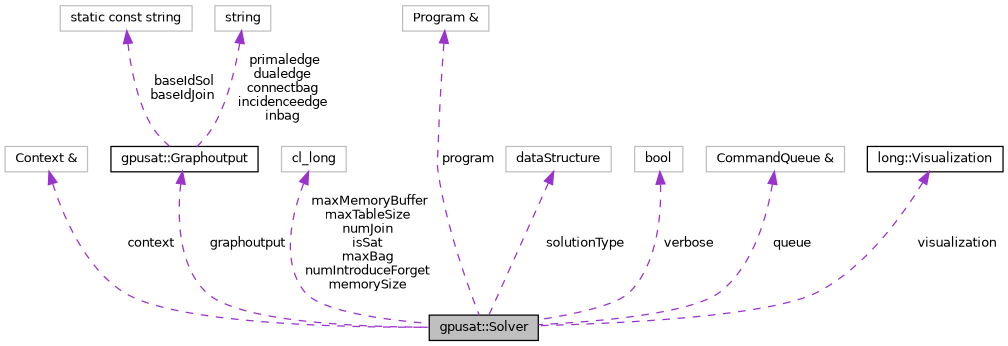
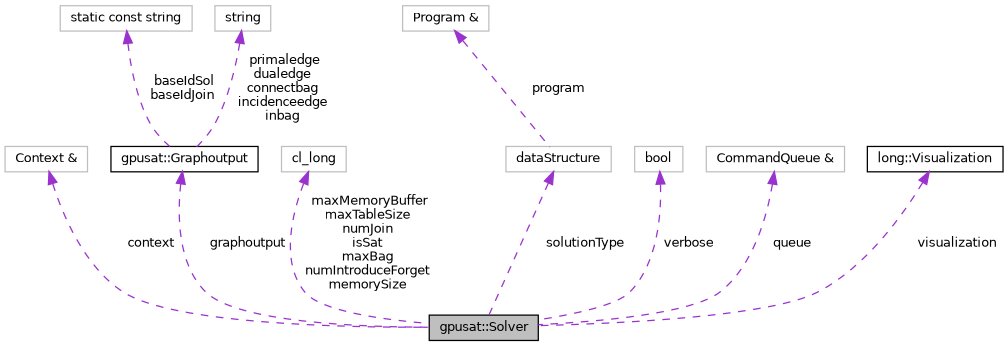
  digraph {
    rankdir=TB
    node [color=grey75 fillcolor=white fontname=Helvetica fontsize=10 shape=record style=filled]
    edge [color=darkorchid3 dir=back fontname=Helvetica fontsize=10 labelfontname=Helvetica labelfontsize=10 style=dashed]
    n1 [color=black fillcolor=grey75 fontcolor=black height=0.2 label="gpusat::Solver" width=0.4]
    n2 [height=0.2 label="Context &" width=0.4]
    n3 [color=black height=0.2 label="gpusat::Graphoutput" width=0.4]
    n4 [height=0.2 label="static const string" width=0.4]
    n5 [height=0.2 label=string width=0.4]
    n6 [height=0.2 label=cl_long width=0.4]
    n7 [height=0.2 label="Program &" width=0.4]
    n8 [height=0.2 label=dataStructure width=0.4]
    n9 [height=0.2 label=bool width=0.4]
    n10 [height=0.2 label="CommandQueue &" width=0.4]
    n11 [color=black height=0.2 label="long::Visualization" width=0.4]
    n2 -> n1 [label=" context"]
    n3 -> n1 [label=" graphoutput"]
    n4 -> n3 [label=" baseIdSol\nbaseIdJoin"]
    n5 -> n3 [label=" primaledge\ndualedge\nconnectbag\nincidenceedge\ninbag"]
    n6 -> n1 [label=" maxMemoryBuffer\nmaxTableSize\nnumJoin\nisSat\nmaxBag\nnumIntroduceForget\nmemorySize"]
-   n7 -> n1 [label=" program"]
+   n7 -> n8 [label=" program"]
    n8 -> n1 [label=" solutionType"]
    n9 -> n1 [label=" verbose"]
    n10 -> n1 [label=" queue"]
    n11 -> n1 [label=" visualization"]
  }
